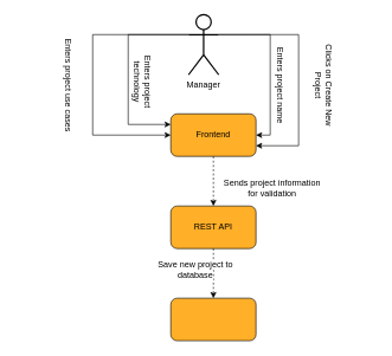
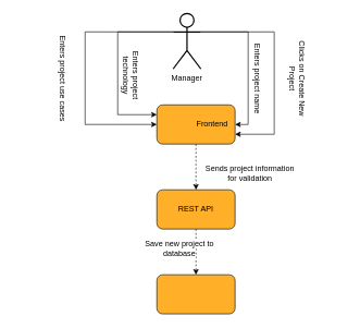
  <mxCell id="0" />
  <mxCell id="1" parent="0" />
  <mxCell id="2" value="" style="group;fontSize=12;" parent="1" vertex="1" connectable="0"><mxGeometry x="240" y="160" width="120" height="60" as="geometry" /></mxCell>
  <mxCell id="3" value="" style="rounded=1;whiteSpace=wrap;html=1;fillColor=#FFAF28;fontSize=12;" parent="2" vertex="1"><mxGeometry width="120" height="60" as="geometry" /></mxCell>
- <mxCell id="4" value="&lt;font style=&quot;font-size: 12px;&quot;&gt;Frontend&lt;/font&gt;" style="text;html=1;strokeColor=none;fillColor=none;align=center;verticalAlign=middle;whiteSpace=wrap;rounded=0;fontSize=12;" parent="2" vertex="1"><mxGeometry x="30" y="15" width="60" height="30" as="geometry" /></mxCell>
+ <mxCell id="4" value="&lt;font style=&quot;font-size: 12px;&quot;&gt;Frontend&lt;/font&gt;" style="text;html=1;strokeColor=none;fillColor=none;align=center;verticalAlign=middle;whiteSpace=wrap;rounded=0;fontSize=12;" parent="2" vertex="1"><mxGeometry x="55" y="15" width="60" height="30" as="geometry" /></mxCell>
  <mxCell id="5" value="" style="group;fontSize=12;" parent="1" vertex="1" connectable="0"><mxGeometry x="240" y="290" width="120" height="60" as="geometry" /></mxCell>
  <mxCell id="6" value="" style="rounded=1;whiteSpace=wrap;html=1;fillColor=#FFAF28;fontSize=12;" parent="5" vertex="1"><mxGeometry width="120" height="60" as="geometry" /></mxCell>
  <mxCell id="7" value="&lt;font style=&quot;font-size: 12px;&quot;&gt;REST API&lt;/font&gt;" style="text;html=1;strokeColor=none;fillColor=none;align=center;verticalAlign=middle;whiteSpace=wrap;rounded=0;fontSize=12;" parent="5" vertex="1"><mxGeometry x="30" y="15" width="60" height="30" as="geometry" /></mxCell>
  <mxCell id="8" style="edgeStyle=orthogonalEdgeStyle;rounded=0;orthogonalLoop=1;jettySize=auto;html=1;exitX=1;exitY=0.333;exitDx=0;exitDy=0;exitPerimeter=0;entryX=1;entryY=0.5;entryDx=0;entryDy=0;" edge="1" parent="1" source="12" target="3"><mxGeometry relative="1" as="geometry" /></mxCell>
  <mxCell id="9" style="edgeStyle=orthogonalEdgeStyle;rounded=0;orthogonalLoop=1;jettySize=auto;html=1;exitX=0;exitY=0.333;exitDx=0;exitDy=0;exitPerimeter=0;entryX=0;entryY=0.5;entryDx=0;entryDy=0;" edge="1" parent="1" source="12" target="3"><mxGeometry relative="1" as="geometry"><Array as="points"><mxPoint x="130" y="48" /><mxPoint x="130" y="190" /></Array></mxGeometry></mxCell>
  <mxCell id="10" style="edgeStyle=orthogonalEdgeStyle;rounded=0;orthogonalLoop=1;jettySize=auto;html=1;exitX=0;exitY=0.333;exitDx=0;exitDy=0;exitPerimeter=0;entryX=0;entryY=0.25;entryDx=0;entryDy=0;" edge="1" parent="1" source="12" target="3"><mxGeometry relative="1" as="geometry"><Array as="points"><mxPoint x="180" y="48" /><mxPoint x="180" y="175" /></Array></mxGeometry></mxCell>
  <mxCell id="11" style="edgeStyle=orthogonalEdgeStyle;rounded=0;orthogonalLoop=1;jettySize=auto;html=1;exitX=1;exitY=0.333;exitDx=0;exitDy=0;exitPerimeter=0;entryX=1;entryY=0.75;entryDx=0;entryDy=0;" edge="1" parent="1" source="12" target="3"><mxGeometry relative="1" as="geometry"><Array as="points"><mxPoint x="420" y="48" /><mxPoint x="420" y="205" /></Array></mxGeometry></mxCell>
  <mxCell id="12" value="Manager" style="shape=umlActor;verticalLabelPosition=bottom;verticalAlign=top;html=1;outlineConnect=0;rounded=1;strokeWidth=2;fontSize=12;" parent="1" vertex="1"><mxGeometry x="265" y="20" width="42.5" height="85" as="geometry" /></mxCell>
  <mxCell id="13" value="&lt;span style=&quot;background-color: rgb(255 , 255 , 255) ; font-size: 12px&quot;&gt;Clicks on Create New Project&lt;/span&gt;" style="text;html=1;strokeColor=none;fillColor=none;align=center;verticalAlign=middle;whiteSpace=wrap;rounded=0;fontSize=12;rotation=90;" parent="1" vertex="1"><mxGeometry x="380" y="105" width="150" height="30" as="geometry" /></mxCell>
  <mxCell id="14" value="" style="group;fontSize=12;" parent="1" vertex="1" connectable="0"><mxGeometry x="240" y="420" width="120" height="60" as="geometry" /></mxCell>
  <mxCell id="15" value="" style="rounded=1;whiteSpace=wrap;html=1;fillColor=#FFAF28;fontSize=12;" parent="14" vertex="1"><mxGeometry width="120" height="60" as="geometry" /></mxCell>
  <mxCell id="16" value="&lt;span style=&quot;background-color: rgb(255 , 255 , 255)&quot;&gt;Enters project name&lt;/span&gt;" style="text;html=1;strokeColor=none;fillColor=none;align=center;verticalAlign=middle;whiteSpace=wrap;rounded=0;fontSize=12;rotation=90;" parent="1" vertex="1"><mxGeometry x="320" y="105" width="150" height="30" as="geometry" /></mxCell>
  <mxCell id="17" value="&lt;span style=&quot;background-color: rgb(255 , 255 , 255)&quot;&gt;Enters project use cases&lt;/span&gt;" style="text;html=1;strokeColor=none;fillColor=none;align=center;verticalAlign=middle;whiteSpace=wrap;rounded=0;fontSize=12;rotation=90;" parent="1" vertex="1"><mxGeometry x="20" y="105" width="150" height="30" as="geometry" /></mxCell>
  <mxCell id="18" value="&lt;span style=&quot;background-color: rgb(255 , 255 , 255)&quot;&gt;Enters project technology&lt;/span&gt;" style="text;html=1;strokeColor=none;fillColor=none;align=center;verticalAlign=middle;whiteSpace=wrap;rounded=0;fontSize=12;rotation=90;" parent="1" vertex="1"><mxGeometry x="140" y="100" width="120" height="30" as="geometry" /></mxCell>
  <mxCell id="19" value="" style="endArrow=classic;html=1;rounded=0;strokeWidth=1;jumpSize=6;fontSize=12;dashed=1;exitX=0.5;exitY=1;exitDx=0;exitDy=0;" parent="1" edge="1" source="3"><mxGeometry width="50" height="50" relative="1" as="geometry"><mxPoint x="400" y="260" as="sourcePoint" /><mxPoint x="300" y="290" as="targetPoint" /></mxGeometry></mxCell>
  <mxCell id="20" value="&lt;span style=&quot;background-color: rgb(255 , 255 , 255)&quot;&gt;Sends project information for validation&lt;/span&gt;" style="text;html=1;strokeColor=none;fillColor=none;align=center;verticalAlign=middle;whiteSpace=wrap;rounded=0;fontSize=12;" parent="1" vertex="1"><mxGeometry x="307.5" y="250" width="150" height="30" as="geometry" /></mxCell>
  <mxCell id="21" value="" style="endArrow=classic;html=1;rounded=0;strokeWidth=1;jumpSize=6;fontSize=12;dashed=1;" edge="1" parent="1" target="15"><mxGeometry width="50" height="50" relative="1" as="geometry"><mxPoint x="300" y="350" as="sourcePoint" /><mxPoint x="420" y="420" as="targetPoint" /></mxGeometry></mxCell>
  <mxCell id="22" value="&lt;span style=&quot;background-color: rgb(255 , 255 , 255)&quot;&gt;Save new project to database&lt;/span&gt;" style="text;html=1;strokeColor=none;fillColor=none;align=center;verticalAlign=middle;whiteSpace=wrap;rounded=0;fontSize=12;" parent="1" vertex="1"><mxGeometry x="200" y="365" width="150" height="30" as="geometry" /></mxCell>
